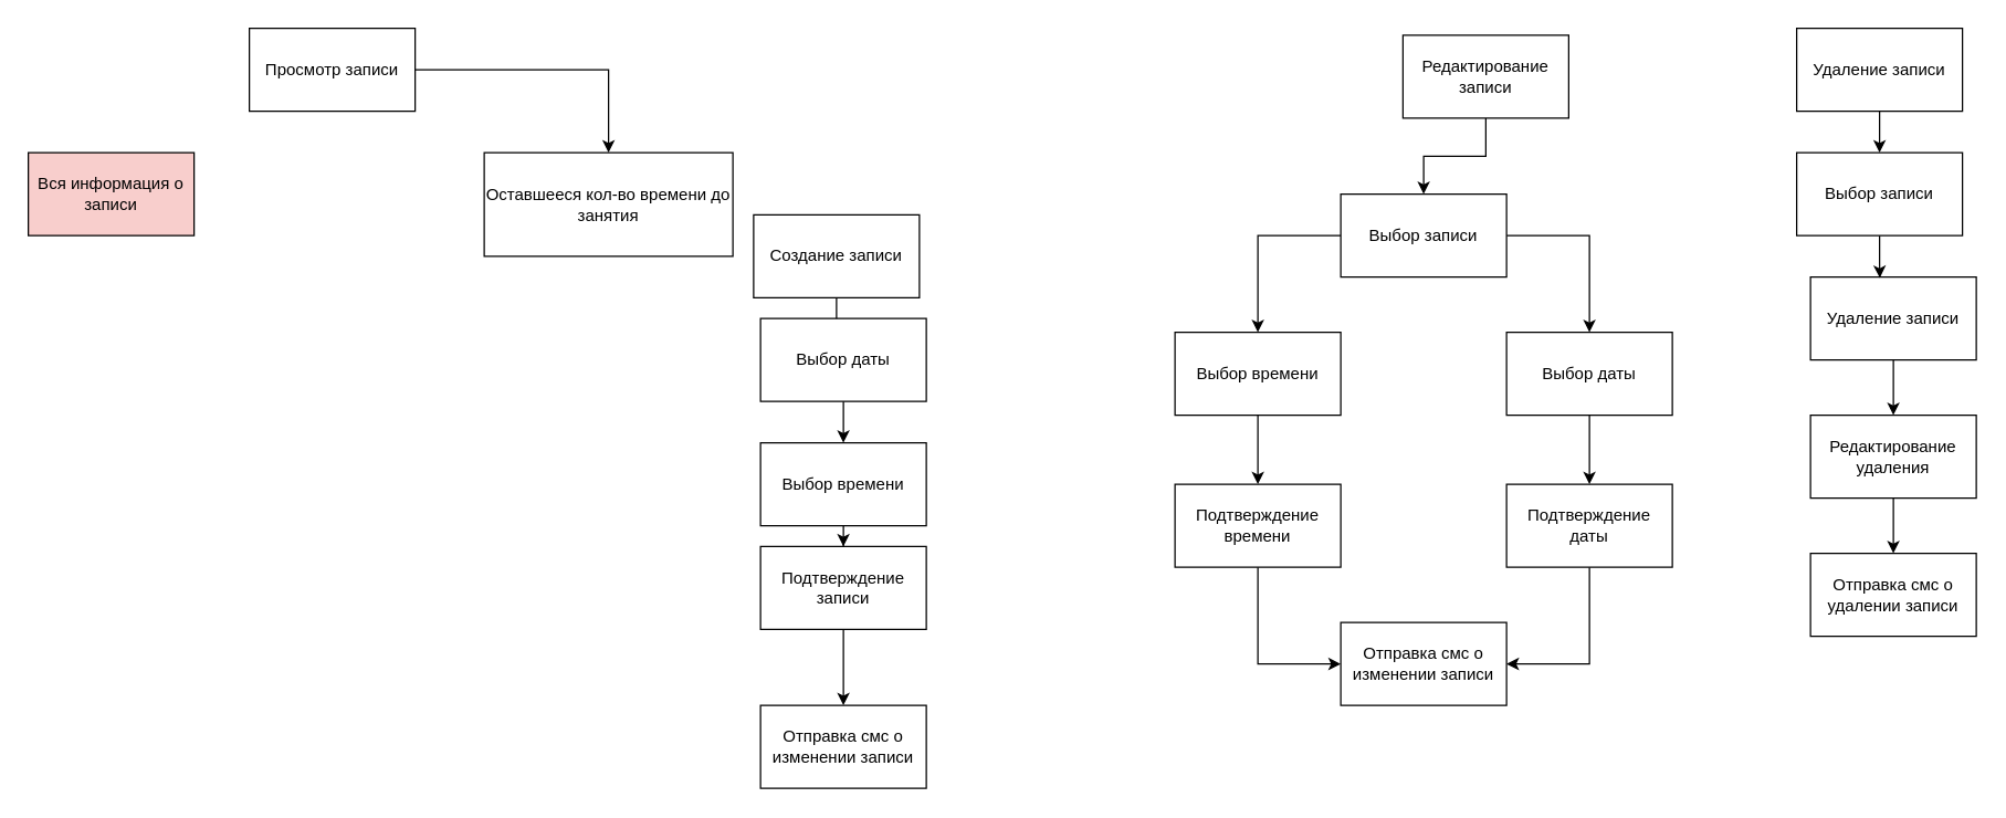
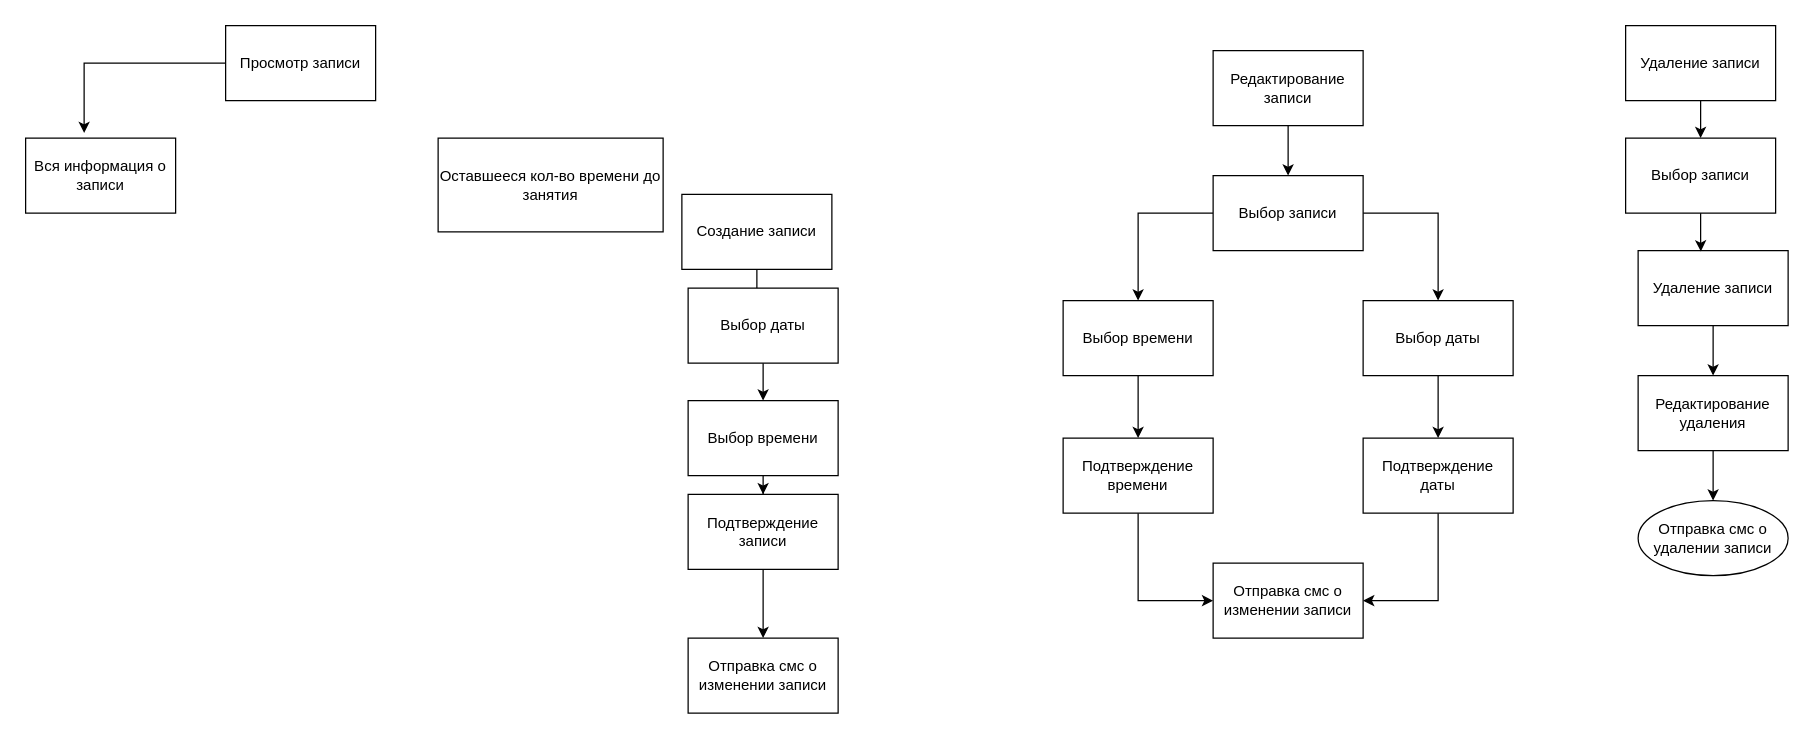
  <mxCell id="0" />
  <mxCell id="1" parent="0" />
  <mxCell id="2" style="edgeStyle=orthogonalEdgeStyle;rounded=0;orthogonalLoop=1;jettySize=auto;html=1;entryX=0.5;entryY=0;entryDx=0;entryDy=0;" edge="1" parent="1" source="3" target="9"><mxGeometry relative="1" as="geometry" /></mxCell>
  <mxCell id="3" value="Создание записи&lt;br&gt;" style="rounded=0;whiteSpace=wrap;html=1;" vertex="1" parent="1"><mxGeometry x="545" y="155" width="120" height="60" as="geometry" /></mxCell>
  <mxCell id="4" style="edgeStyle=orthogonalEdgeStyle;rounded=0;orthogonalLoop=1;jettySize=auto;html=1;exitX=0.5;exitY=1;exitDx=0;exitDy=0;entryX=0.5;entryY=0;entryDx=0;entryDy=0;" edge="1" parent="1" source="5" target="18"><mxGeometry relative="1" as="geometry" /></mxCell>
- <mxCell id="5" value="Редактирование записи&lt;br&gt;" style="rounded=0;whiteSpace=wrap;html=1;" vertex="1" parent="1"><mxGeometry x="1015" y="25" width="120" height="60" as="geometry" /></mxCell>
+ <mxCell id="5" value="Редактирование записи&lt;br&gt;" style="rounded=0;whiteSpace=wrap;html=1;" vertex="1" parent="1"><mxGeometry x="970" y="40" width="120" height="60" as="geometry" /></mxCell>
  <mxCell id="6" style="edgeStyle=orthogonalEdgeStyle;rounded=0;orthogonalLoop=1;jettySize=auto;html=1;entryX=0.5;entryY=0;entryDx=0;entryDy=0;" edge="1" parent="1" source="7" target="23"><mxGeometry relative="1" as="geometry" /></mxCell>
  <mxCell id="7" value="Удаление записи&lt;br&gt;" style="rounded=0;whiteSpace=wrap;html=1;" vertex="1" parent="1"><mxGeometry x="1300" y="20" width="120" height="60" as="geometry" /></mxCell>
  <mxCell id="8" style="edgeStyle=orthogonalEdgeStyle;rounded=0;orthogonalLoop=1;jettySize=auto;html=1;entryX=0.5;entryY=0;entryDx=0;entryDy=0;" edge="1" parent="1" source="9" target="11"><mxGeometry relative="1" as="geometry" /></mxCell>
  <mxCell id="9" value="Выбор даты&lt;br&gt;" style="whiteSpace=wrap;html=1;" vertex="1" parent="1"><mxGeometry x="550" y="230" width="120" height="60" as="geometry" /></mxCell>
  <mxCell id="10" style="edgeStyle=orthogonalEdgeStyle;rounded=0;orthogonalLoop=1;jettySize=auto;html=1;" edge="1" parent="1" source="11" target="13"><mxGeometry relative="1" as="geometry" /></mxCell>
  <mxCell id="11" value="Выбор времени" style="whiteSpace=wrap;html=1;" vertex="1" parent="1"><mxGeometry x="550" y="320" width="120" height="60" as="geometry" /></mxCell>
  <mxCell id="12" style="edgeStyle=orthogonalEdgeStyle;rounded=0;orthogonalLoop=1;jettySize=auto;html=1;exitX=0.5;exitY=1;exitDx=0;exitDy=0;entryX=0.5;entryY=0;entryDx=0;entryDy=0;" edge="1" parent="1" source="13" target="28"><mxGeometry relative="1" as="geometry" /></mxCell>
  <mxCell id="13" value="Подтверждение записи&lt;br&gt;" style="whiteSpace=wrap;html=1;" vertex="1" parent="1"><mxGeometry x="550" y="395" width="120" height="60" as="geometry" /></mxCell>
- <mxCell id="14" style="edgeStyle=orthogonalEdgeStyle;rounded=0;orthogonalLoop=1;jettySize=auto;html=1;" edge="1" parent="1" source="15" target="37"><mxGeometry relative="1" as="geometry" /></mxCell>
  <mxCell id="15" value="Просмотр записи&lt;br&gt;" style="rounded=0;whiteSpace=wrap;html=1;" vertex="1" parent="1"><mxGeometry x="180" y="20" width="120" height="60" as="geometry" /></mxCell>
  <mxCell id="16" style="edgeStyle=orthogonalEdgeStyle;rounded=0;orthogonalLoop=1;jettySize=auto;html=1;exitX=0;exitY=0.5;exitDx=0;exitDy=0;entryX=0.5;entryY=0;entryDx=0;entryDy=0;" edge="1" parent="1" source="18" target="20"><mxGeometry relative="1" as="geometry" /></mxCell>
  <mxCell id="17" style="edgeStyle=orthogonalEdgeStyle;rounded=0;orthogonalLoop=1;jettySize=auto;html=1;exitX=1;exitY=0.5;exitDx=0;exitDy=0;entryX=0.5;entryY=0;entryDx=0;entryDy=0;" edge="1" parent="1" source="18" target="22"><mxGeometry relative="1" as="geometry" /></mxCell>
  <mxCell id="18" value="Выбор записи&lt;br&gt;" style="whiteSpace=wrap;html=1;" vertex="1" parent="1"><mxGeometry x="970" y="140" width="120" height="60" as="geometry" /></mxCell>
  <mxCell id="19" style="edgeStyle=orthogonalEdgeStyle;rounded=0;orthogonalLoop=1;jettySize=auto;html=1;" edge="1" parent="1" source="20" target="31"><mxGeometry relative="1" as="geometry" /></mxCell>
  <mxCell id="20" value="Выбор времени" style="whiteSpace=wrap;html=1;" vertex="1" parent="1"><mxGeometry x="850" y="240" width="120" height="60" as="geometry" /></mxCell>
  <mxCell id="21" style="edgeStyle=orthogonalEdgeStyle;rounded=0;orthogonalLoop=1;jettySize=auto;html=1;" edge="1" parent="1" source="22" target="33"><mxGeometry relative="1" as="geometry" /></mxCell>
  <mxCell id="22" value="Выбор даты&lt;br&gt;" style="whiteSpace=wrap;html=1;" vertex="1" parent="1"><mxGeometry x="1090" y="240" width="120" height="60" as="geometry" /></mxCell>
  <mxCell id="23" value="Выбор записи&lt;br&gt;" style="whiteSpace=wrap;html=1;" vertex="1" parent="1"><mxGeometry x="1300" y="110" width="120" height="60" as="geometry" /></mxCell>
  <mxCell id="24" style="edgeStyle=orthogonalEdgeStyle;rounded=0;orthogonalLoop=1;jettySize=auto;html=1;entryX=0.5;entryY=0;entryDx=0;entryDy=0;" edge="1" parent="1" source="25" target="27"><mxGeometry relative="1" as="geometry" /></mxCell>
  <mxCell id="25" value="Удаление записи&lt;br&gt;" style="whiteSpace=wrap;html=1;" vertex="1" parent="1"><mxGeometry x="1310" y="200" width="120" height="60" as="geometry" /></mxCell>
  <mxCell id="26" style="edgeStyle=orthogonalEdgeStyle;rounded=0;orthogonalLoop=1;jettySize=auto;html=1;entryX=0.5;entryY=0;entryDx=0;entryDy=0;" edge="1" parent="1" source="27" target="35"><mxGeometry relative="1" as="geometry" /></mxCell>
  <mxCell id="27" value="Редактирование удаления&lt;br&gt;" style="whiteSpace=wrap;html=1;" vertex="1" parent="1"><mxGeometry x="1310" y="300" width="120" height="60" as="geometry" /></mxCell>
  <mxCell id="28" value="Отправка смс о изменении записи&lt;br&gt;" style="whiteSpace=wrap;html=1;" vertex="1" parent="1"><mxGeometry x="550" y="510" width="120" height="60" as="geometry" /></mxCell>
  <mxCell id="29" value="Отправка смс о изменении записи&lt;br&gt;" style="whiteSpace=wrap;html=1;" vertex="1" parent="1"><mxGeometry x="970" y="450" width="120" height="60" as="geometry" /></mxCell>
  <mxCell id="30" style="edgeStyle=orthogonalEdgeStyle;rounded=0;orthogonalLoop=1;jettySize=auto;html=1;entryX=0;entryY=0.5;entryDx=0;entryDy=0;" edge="1" parent="1" source="31" target="29"><mxGeometry relative="1" as="geometry" /></mxCell>
  <mxCell id="31" value="Подтверждение времени&lt;br&gt;" style="whiteSpace=wrap;html=1;" vertex="1" parent="1"><mxGeometry x="850" y="350" width="120" height="60" as="geometry" /></mxCell>
  <mxCell id="32" style="edgeStyle=orthogonalEdgeStyle;rounded=0;orthogonalLoop=1;jettySize=auto;html=1;entryX=1;entryY=0.5;entryDx=0;entryDy=0;" edge="1" parent="1" source="33" target="29"><mxGeometry relative="1" as="geometry" /></mxCell>
  <mxCell id="33" value="Подтверждение даты&lt;br&gt;" style="whiteSpace=wrap;html=1;" vertex="1" parent="1"><mxGeometry x="1090" y="350" width="120" height="60" as="geometry" /></mxCell>
  <mxCell id="34" style="edgeStyle=orthogonalEdgeStyle;rounded=0;orthogonalLoop=1;jettySize=auto;html=1;entryX=0.418;entryY=0.011;entryDx=0;entryDy=0;entryPerimeter=0;" edge="1" parent="1" source="23" target="25"><mxGeometry relative="1" as="geometry" /></mxCell>
- <mxCell id="35" value="Отправка смс о удалении записи" style="whiteSpace=wrap;html=1;" vertex="1" parent="1"><mxGeometry x="1310" y="400" width="120" height="60" as="geometry" /></mxCell>
- <mxCell id="36" value="Вся информация о записи" style="rounded=0;whiteSpace=wrap;html=1;fillColor=#f8cecc;" vertex="1" parent="1"><mxGeometry x="20" y="110" width="120" height="60" as="geometry" /></mxCell>
+ <mxCell id="35" value="Отправка смс о удалении записи" style="ellipse;whiteSpace=wrap;html=1;" vertex="1" parent="1"><mxGeometry x="1310" y="400" width="120" height="60" as="geometry" /></mxCell>
+ <mxCell id="36" value="Вся информация о записи" style="rounded=0;whiteSpace=wrap;html=1;" vertex="1" parent="1"><mxGeometry x="20" y="110" width="120" height="60" as="geometry" /></mxCell>
  <mxCell id="37" value="Оставшееся кол-во времени до занятия" style="rounded=0;whiteSpace=wrap;html=1;" vertex="1" parent="1"><mxGeometry x="350" y="110" width="180" height="75" as="geometry" /></mxCell>
+ <mxCell id="38" style="edgeStyle=orthogonalEdgeStyle;rounded=0;orthogonalLoop=1;jettySize=auto;html=1;entryX=0.39;entryY=-0.069;entryDx=0;entryDy=0;entryPerimeter=0;" edge="1" parent="1" source="15" target="36"><mxGeometry relative="1" as="geometry" /></mxCell>
